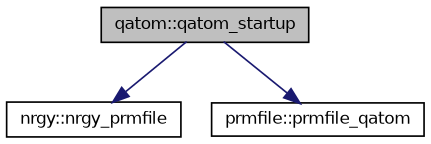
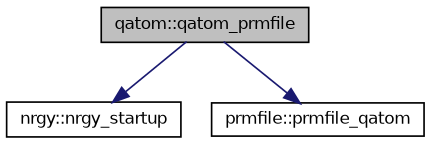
  digraph {
    rankdir=TB
    node [color=black fillcolor=white fontname=Helvetica fontsize=10 shape=record style=filled]
    edge [color=midnightblue fontname=Helvetica fontsize=10 labelfontname=Helvetica labelfontsize=10 style=solid]
-   n1 [fillcolor=grey75 fontcolor=black height=0.2 label="qatom::qatom_startup" width=0.4]
-   n2 [height=0.2 label="nrgy::nrgy_prmfile" width=0.4]
+   n1 [fillcolor=grey75 fontcolor=black height=0.2 label="qatom::qatom_prmfile" width=0.4]
+   n2 [height=0.2 label="nrgy::nrgy_startup" width=0.4]
    n3 [height=0.2 label="prmfile::prmfile_qatom" width=0.4]
    n1 -> n2
    n1 -> n3
  }
